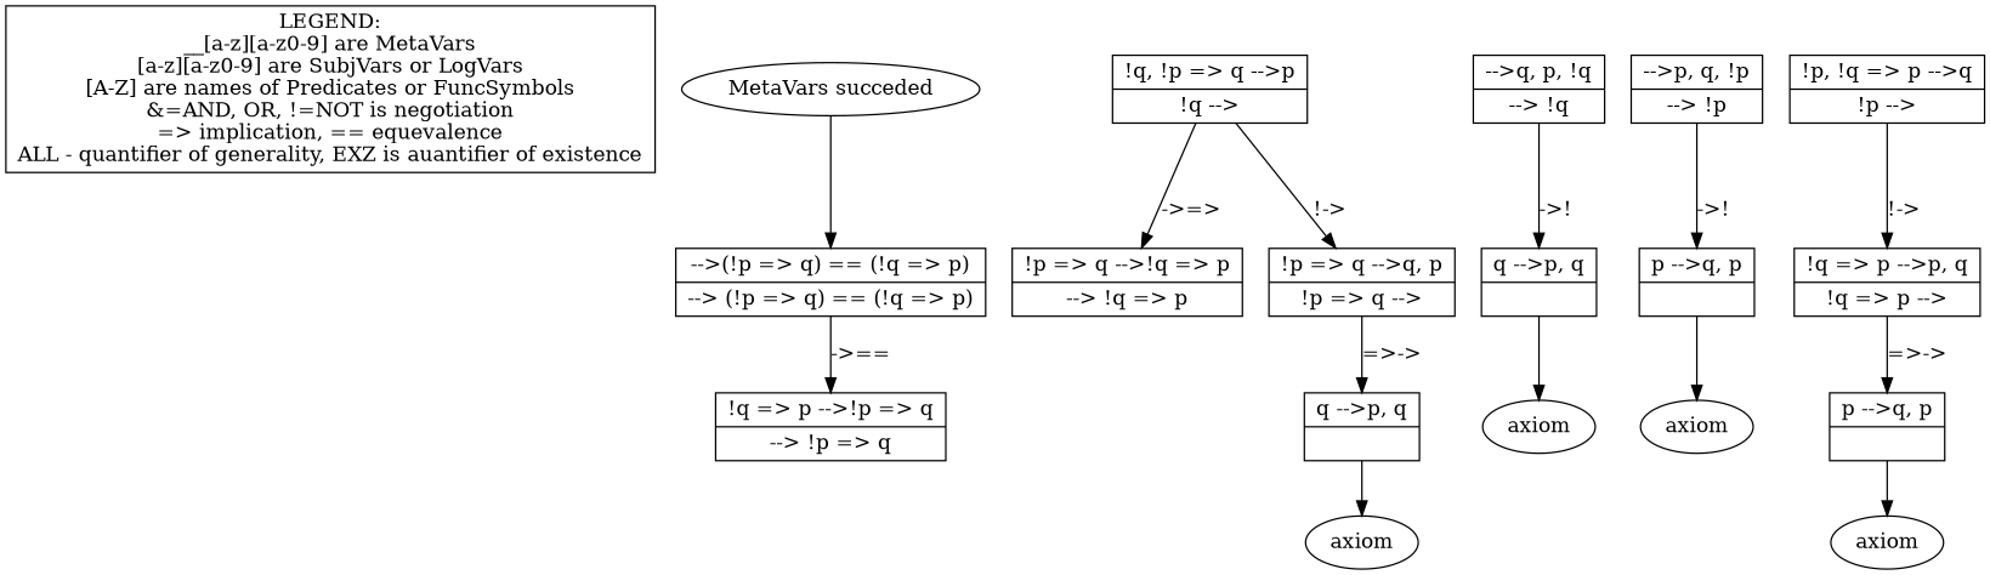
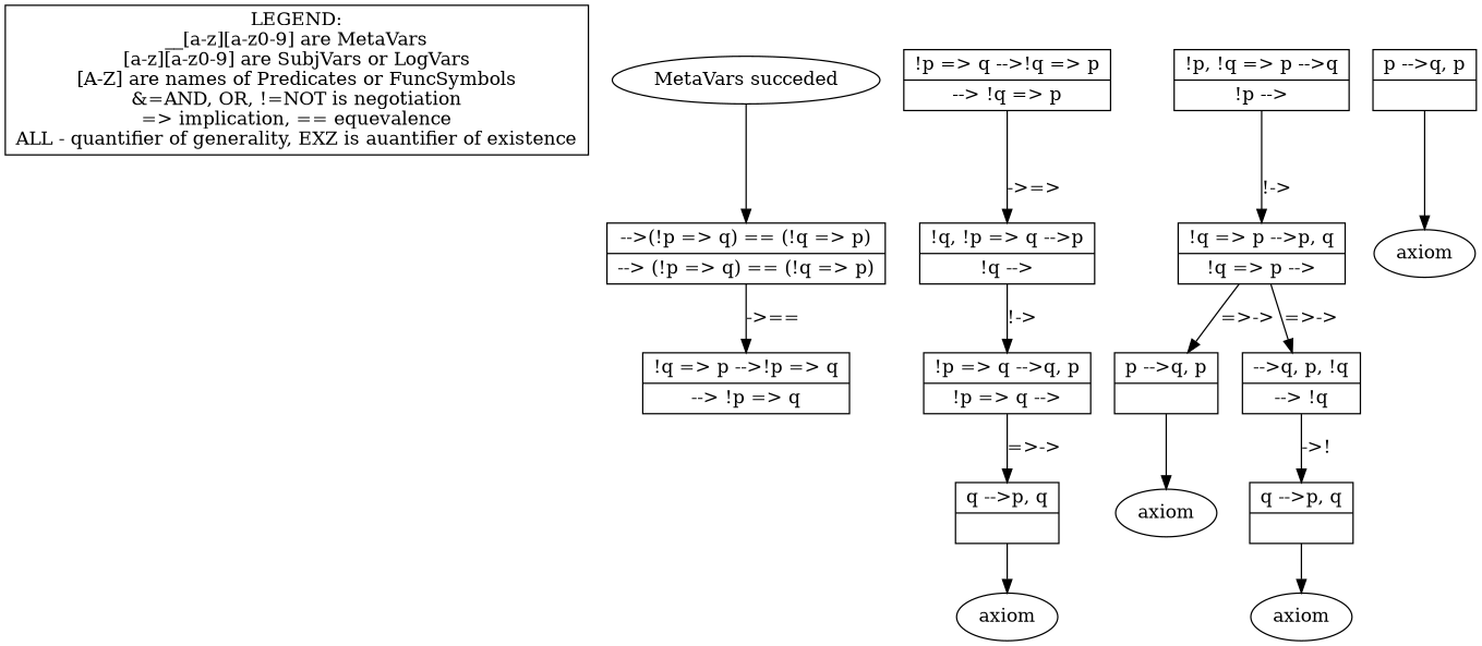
  digraph {
    node [shape=record]
    n1 [label="LEGEND:\n__[a-z][a-z0-9] are MetaVars\n[a-z][a-z0-9] are SubjVars or LogVars\n[A-Z] are names of Predicates or FuncSymbols\n&=AND, OR, !=NOT is negotiation\n=> implication, == equevalence\nALL - quantifier of generality, EXZ is auantifier of existence" shape=box]
    n2 [label="MetaVars succeded" shape=""]
    n3 [label="{<seq>  --\>(!p =\> q) == (!q =\> p) |<lastfip> --\> (!p =\> q) == (!q =\> p) }"]
    n4 [label="{<seq> !q =\> p --\>!p =\> q |<lastfip> --\> !p =\> q }"]
    n5 [label="{<seq> !p =\> q --\>!q =\> p |<lastfip> --\> !q =\> p }"]
    n6 [label="{<seq> !q, !p =\> q --\>p |<lastfip> !q --\> }"]
    n7 [label=axiom shape=""]
    n8 [label="{<seq> q --\>p, q |<lastfip>  }"]
    n9 [label=axiom shape=""]
    n10 [label="{<seq> p --\>q, p |<lastfip>  }"]
    n11 [label=axiom shape=""]
    n12 [label="{<seq> q --\>p, q |<lastfip>  }"]
-   n13 [label="{<seq>  --\>p, q, !p |<lastfip> --\> !p }"]
    n14 [label=axiom shape=""]
    n15 [label="{<seq> p --\>q, p |<lastfip>  }"]
    n16 [label="{<seq>  --\>q, p, !q |<lastfip> --\> !q }"]
    n17 [label="{<seq> !q =\> p --\>p, q |<lastfip> !q =\> p --\> }"]
    n18 [label="{<seq> !p =\> q --\>q, p |<lastfip> !p =\> q --\> }"]
    n19 [label="{<seq> !p, !q =\> p --\>q |<lastfip> !p --\> }"]
    n2 -> n3
    n3 -> n4 [label="->=="]
-   n6 -> n5 [label="->=>"]
+   n5 -> n6 [label="->=>"]
    n6 -> n18 [label="!->"]
    n8 -> n7
    n10 -> n9
    n12 -> n11
-   n13 -> n10 [label="->!"]
    n15 -> n14
    n16 -> n8 [label="->!"]
    n17 -> n15 [label="=>->"]
+   n17 -> n16 [label="=>->"]
    n18 -> n12 [label="=>->"]
    n19 -> n17 [label="!->"]
  }
